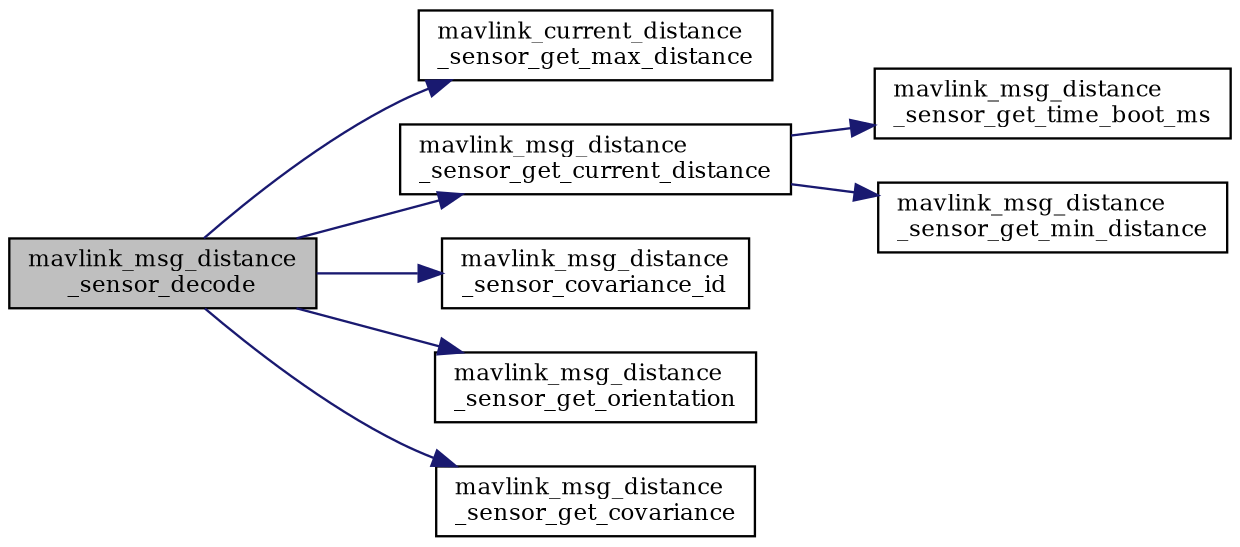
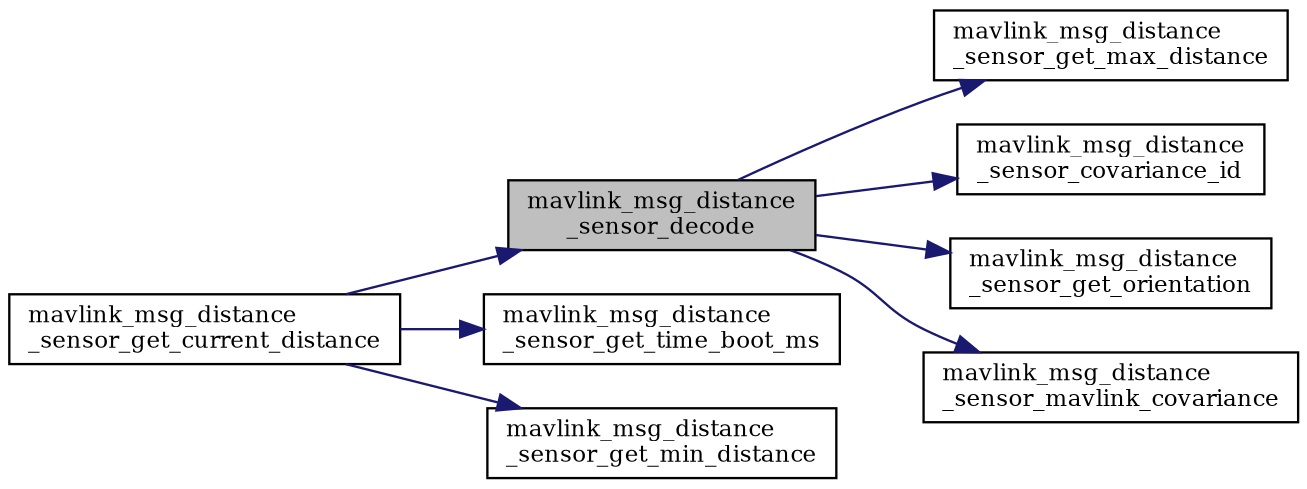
  digraph {
    fontname="DejaVu Serif"
    rankdir=LR
    node [color=black fillcolor=white fontname="DejaVu Serif" fontsize=10 shape=record style=filled]
    edge [color=midnightblue fontname="DejaVu Serif" fontsize=10 labelfontname=Helvetica labelfontsize=10 style=solid]
    n1 [fillcolor=grey75 fontcolor=black height=0.2 label="mavlink_msg_distance\l_sensor_decode" width=0.4]
-   n2 [height=0.2 label="mavlink_current_distance\l_sensor_get_max_distance" width=0.4]
+   n2 [height=0.2 label="mavlink_msg_distance\l_sensor_get_max_distance" width=0.4]
    n3 [height=0.2 label="mavlink_msg_distance\l_sensor_get_current_distance" width=0.4]
    n4 [height=0.2 label="mavlink_msg_distance\l_sensor_covariance_id" width=0.4]
    n5 [height=0.2 label="mavlink_msg_distance\l_sensor_get_orientation" width=0.4]
-   n6 [height=0.2 label="mavlink_msg_distance\l_sensor_get_covariance" width=0.4]
+   n6 [height=0.2 label="mavlink_msg_distance\l_sensor_mavlink_covariance" width=0.4]
    n7 [height=0.2 label="mavlink_msg_distance\l_sensor_get_time_boot_ms" width=0.4]
    n8 [height=0.2 label="mavlink_msg_distance\l_sensor_get_min_distance" width=0.4]
    n1 -> n2
-   n1 -> n3
+   n3 -> n1
    n1 -> n4
    n1 -> n5
    n1 -> n6
    n3 -> n7
    n3 -> n8
  }
